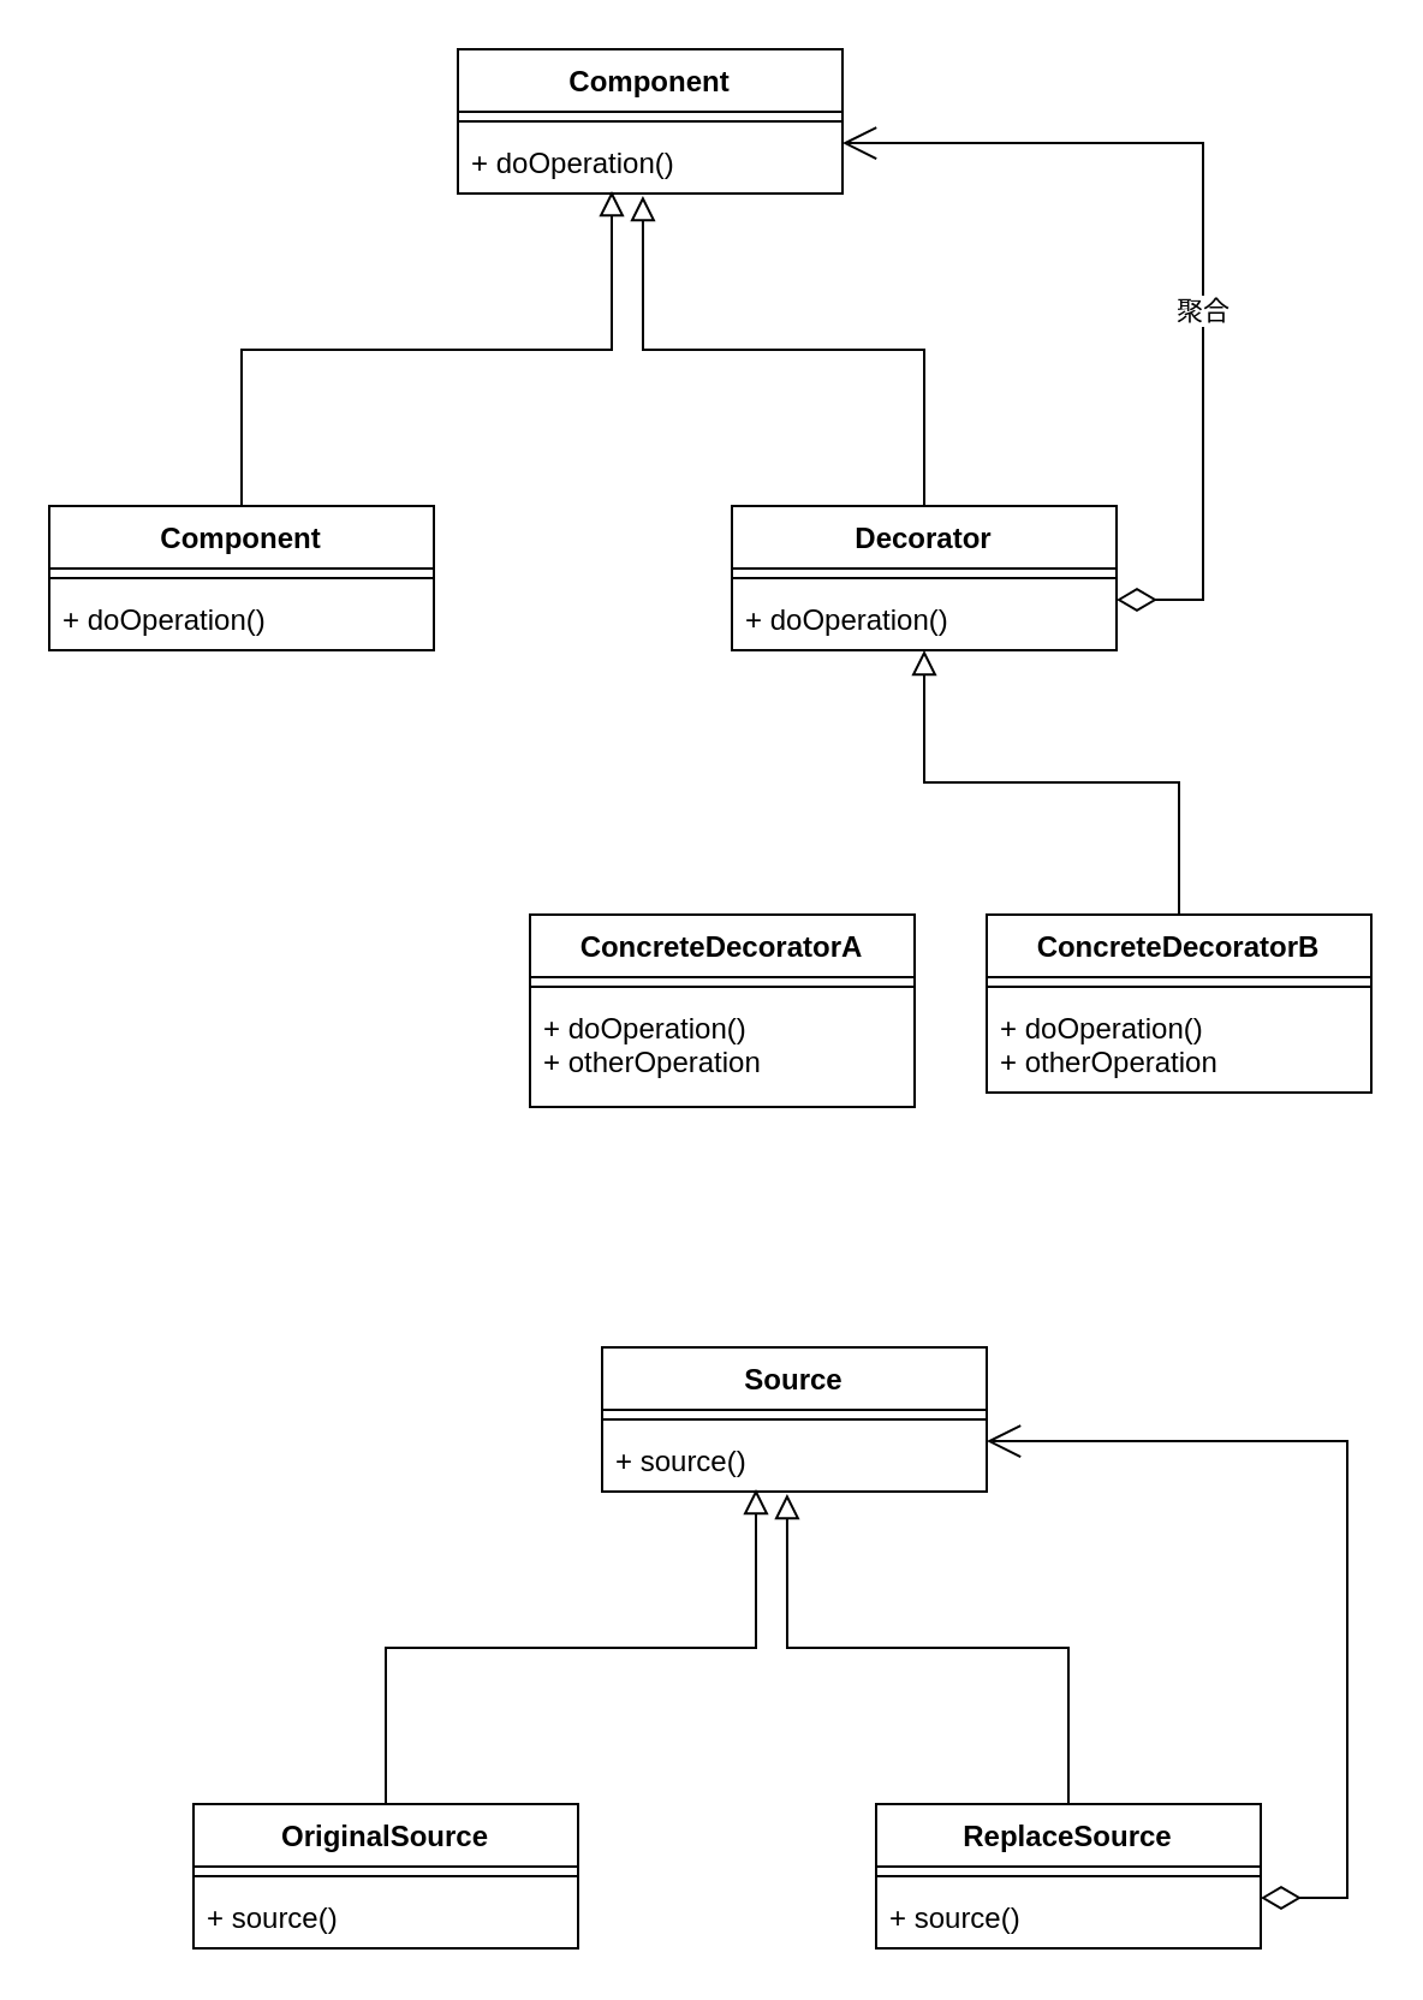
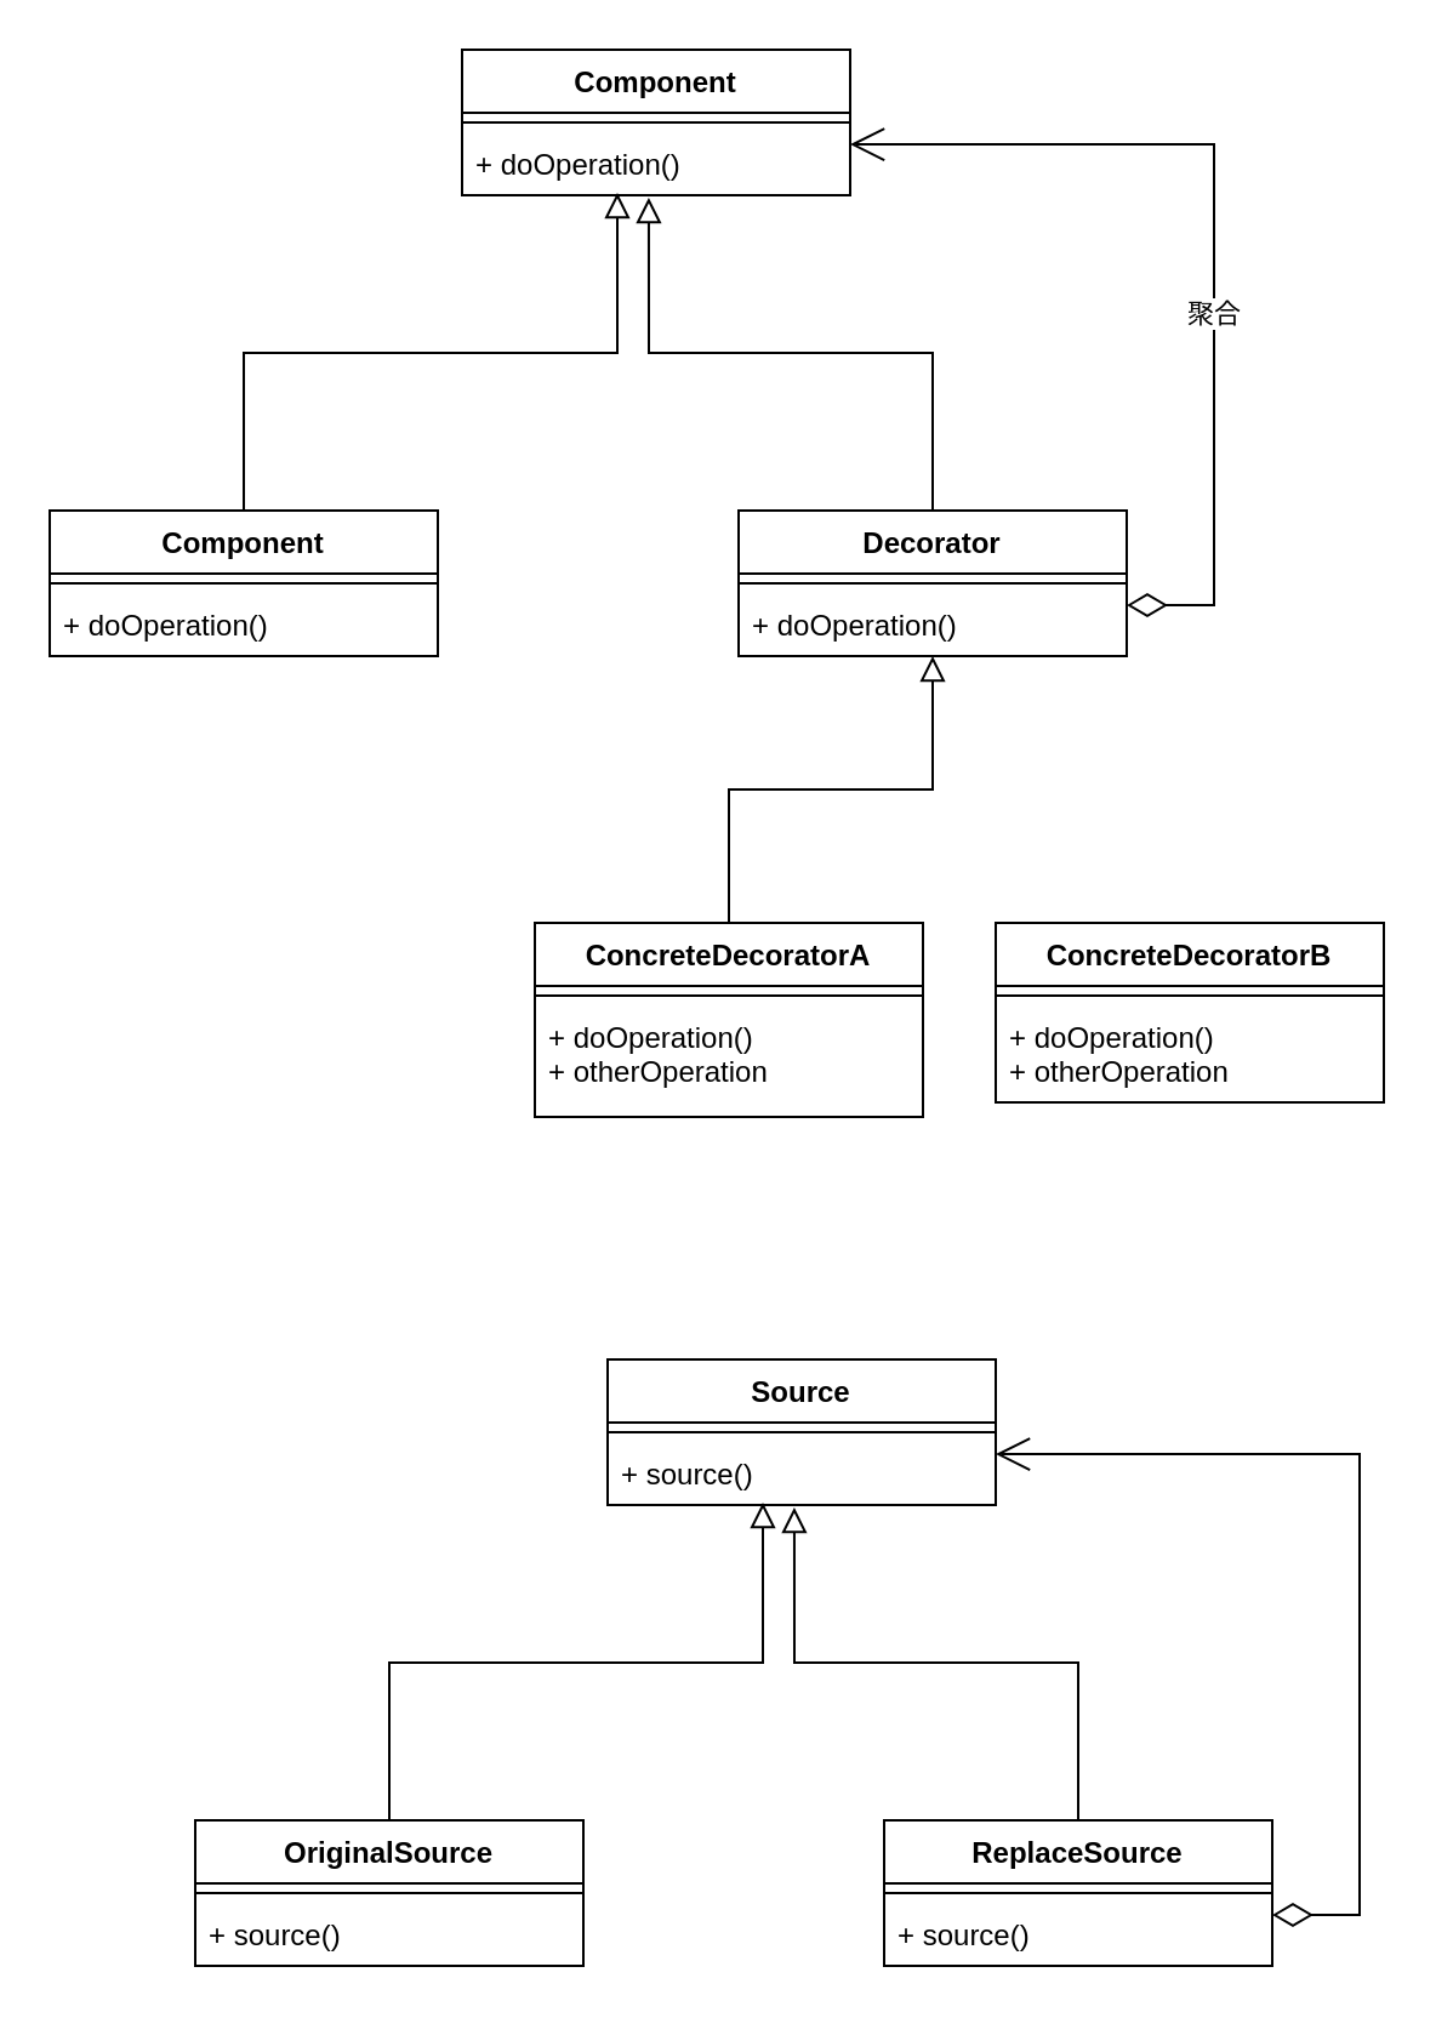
  <mxCell id="0" />
  <mxCell id="1" parent="0" />
  <mxCell id="2" value="Component" style="swimlane;fontStyle=1;align=center;verticalAlign=top;childLayout=stackLayout;horizontal=1;startSize=26;horizontalStack=0;resizeParent=1;resizeParentMax=0;resizeLast=0;collapsible=1;marginBottom=0;" vertex="1" parent="1"><mxGeometry x="190" y="20" width="160" height="60" as="geometry" /></mxCell>
  <mxCell id="3" value="" style="line;strokeWidth=1;fillColor=none;align=left;verticalAlign=middle;spacingTop=-1;spacingLeft=3;spacingRight=3;rotatable=0;labelPosition=right;points=[];portConstraint=eastwest;strokeColor=inherit;" vertex="1" parent="2"><mxGeometry y="26" width="160" height="8" as="geometry" /></mxCell>
  <mxCell id="4" value="+ doOperation()" style="text;strokeColor=none;fillColor=none;align=left;verticalAlign=top;spacingLeft=4;spacingRight=4;overflow=hidden;rotatable=0;points=[[0,0.5],[1,0.5]];portConstraint=eastwest;" vertex="1" parent="2"><mxGeometry y="34" width="160" height="26" as="geometry" /></mxCell>
  <mxCell id="5" value="Component" style="swimlane;fontStyle=1;align=center;verticalAlign=top;childLayout=stackLayout;horizontal=1;startSize=26;horizontalStack=0;resizeParent=1;resizeParentMax=0;resizeLast=0;collapsible=1;marginBottom=0;" vertex="1" parent="1"><mxGeometry x="20" y="210" width="160" height="60" as="geometry" /></mxCell>
  <mxCell id="6" value="" style="line;strokeWidth=1;fillColor=none;align=left;verticalAlign=middle;spacingTop=-1;spacingLeft=3;spacingRight=3;rotatable=0;labelPosition=right;points=[];portConstraint=eastwest;strokeColor=inherit;" vertex="1" parent="5"><mxGeometry y="26" width="160" height="8" as="geometry" /></mxCell>
  <mxCell id="7" value="+ doOperation()" style="text;strokeColor=none;fillColor=none;align=left;verticalAlign=top;spacingLeft=4;spacingRight=4;overflow=hidden;rotatable=0;points=[[0,0.5],[1,0.5]];portConstraint=eastwest;" vertex="1" parent="5"><mxGeometry y="34" width="160" height="26" as="geometry" /></mxCell>
  <mxCell id="8" value="Decorator" style="swimlane;fontStyle=1;align=center;verticalAlign=top;childLayout=stackLayout;horizontal=1;startSize=26;horizontalStack=0;resizeParent=1;resizeParentMax=0;resizeLast=0;collapsible=1;marginBottom=0;" vertex="1" parent="1"><mxGeometry x="304" y="210" width="160" height="60" as="geometry" /></mxCell>
  <mxCell id="9" value="" style="line;strokeWidth=1;fillColor=none;align=left;verticalAlign=middle;spacingTop=-1;spacingLeft=3;spacingRight=3;rotatable=0;labelPosition=right;points=[];portConstraint=eastwest;strokeColor=inherit;" vertex="1" parent="8"><mxGeometry y="26" width="160" height="8" as="geometry" /></mxCell>
  <mxCell id="10" value="+ doOperation()" style="text;strokeColor=none;fillColor=none;align=left;verticalAlign=top;spacingLeft=4;spacingRight=4;overflow=hidden;rotatable=0;points=[[0,0.5],[1,0.5]];portConstraint=eastwest;" vertex="1" parent="8"><mxGeometry y="34" width="160" height="26" as="geometry" /></mxCell>
  <mxCell id="11" value="" style="endArrow=block;html=1;rounded=0;align=center;verticalAlign=bottom;endFill=0;labelBackgroundColor=none;endSize=8;entryX=0.4;entryY=0.962;entryDx=0;entryDy=0;entryPerimeter=0;exitX=0.5;exitY=0;exitDx=0;exitDy=0;edgeStyle=orthogonalEdgeStyle;" edge="1" parent="1" source="5" target="4"><mxGeometry relative="1" as="geometry"><mxPoint x="210" y="300" as="sourcePoint" /><mxPoint x="240" y="110" as="targetPoint" /></mxGeometry></mxCell>
  <mxCell id="12" value="" style="resizable=0;html=1;align=center;verticalAlign=top;labelBackgroundColor=none;" connectable="0" vertex="1" parent="11"><mxGeometry relative="1" as="geometry" /></mxCell>
  <mxCell id="13" value="" style="endArrow=block;html=1;rounded=0;align=center;verticalAlign=bottom;endFill=0;labelBackgroundColor=none;endSize=8;exitX=0.5;exitY=0;exitDx=0;exitDy=0;entryX=0.481;entryY=1.038;entryDx=0;entryDy=0;entryPerimeter=0;edgeStyle=orthogonalEdgeStyle;" edge="1" parent="1" source="8" target="4"><mxGeometry relative="1" as="geometry"><mxPoint x="120" y="220" as="sourcePoint" /><mxPoint x="250" y="110" as="targetPoint" /></mxGeometry></mxCell>
  <mxCell id="14" value="" style="resizable=0;html=1;align=center;verticalAlign=top;labelBackgroundColor=none;" connectable="0" vertex="1" parent="13"><mxGeometry relative="1" as="geometry" /></mxCell>
  <mxCell id="15" value="ConcreteDecoratorA" style="swimlane;fontStyle=1;align=center;verticalAlign=top;childLayout=stackLayout;horizontal=1;startSize=26;horizontalStack=0;resizeParent=1;resizeParentMax=0;resizeLast=0;collapsible=1;marginBottom=0;" vertex="1" parent="1"><mxGeometry x="220" y="380" width="160" height="80" as="geometry" /></mxCell>
  <mxCell id="16" value="" style="line;strokeWidth=1;fillColor=none;align=left;verticalAlign=middle;spacingTop=-1;spacingLeft=3;spacingRight=3;rotatable=0;labelPosition=right;points=[];portConstraint=eastwest;strokeColor=inherit;" vertex="1" parent="15"><mxGeometry y="26" width="160" height="8" as="geometry" /></mxCell>
  <mxCell id="17" value="+ doOperation()&#10;+ otherOperation" style="text;strokeColor=none;fillColor=none;align=left;verticalAlign=top;spacingLeft=4;spacingRight=4;overflow=hidden;rotatable=0;points=[[0,0.5],[1,0.5]];portConstraint=eastwest;" vertex="1" parent="15"><mxGeometry y="34" width="160" height="46" as="geometry" /></mxCell>
  <mxCell id="18" value="ConcreteDecoratorB" style="swimlane;fontStyle=1;align=center;verticalAlign=top;childLayout=stackLayout;horizontal=1;startSize=26;horizontalStack=0;resizeParent=1;resizeParentMax=0;resizeLast=0;collapsible=1;marginBottom=0;" vertex="1" parent="1"><mxGeometry x="410" y="380" width="160" height="74" as="geometry" /></mxCell>
  <mxCell id="19" value="" style="line;strokeWidth=1;fillColor=none;align=left;verticalAlign=middle;spacingTop=-1;spacingLeft=3;spacingRight=3;rotatable=0;labelPosition=right;points=[];portConstraint=eastwest;strokeColor=inherit;" vertex="1" parent="18"><mxGeometry y="26" width="160" height="8" as="geometry" /></mxCell>
  <mxCell id="20" value="+ doOperation()&#10;+ otherOperation" style="text;strokeColor=none;fillColor=none;align=left;verticalAlign=top;spacingLeft=4;spacingRight=4;overflow=hidden;rotatable=0;points=[[0,0.5],[1,0.5]];portConstraint=eastwest;" vertex="1" parent="18"><mxGeometry y="34" width="160" height="40" as="geometry" /></mxCell>
- <mxCell id="23" value="" style="endArrow=block;html=1;rounded=0;align=center;verticalAlign=bottom;endFill=0;labelBackgroundColor=none;endSize=8;edgeStyle=orthogonalEdgeStyle;" edge="1" parent="1" source="18" target="8"><mxGeometry relative="1" as="geometry"><mxPoint x="94.08" y="401.032" as="sourcePoint" /><mxPoint x="125.237" y="316" as="targetPoint" /></mxGeometry></mxCell>
- <mxCell id="24" value="" style="resizable=0;html=1;align=center;verticalAlign=top;labelBackgroundColor=none;" connectable="0" vertex="1" parent="23"><mxGeometry relative="1" as="geometry" /></mxCell>
+ <mxCell id="21" value="" style="endArrow=block;html=1;rounded=0;align=center;verticalAlign=bottom;endFill=0;labelBackgroundColor=none;endSize=8;edgeStyle=orthogonalEdgeStyle;" edge="1" parent="1" source="15" target="8"><mxGeometry relative="1" as="geometry"><mxPoint x="84.08" y="391.032" as="sourcePoint" /><mxPoint x="115.237" y="306" as="targetPoint" /></mxGeometry></mxCell>
+ <mxCell id="22" value="" style="resizable=0;html=1;align=center;verticalAlign=top;labelBackgroundColor=none;" connectable="0" vertex="1" parent="21"><mxGeometry relative="1" as="geometry" /></mxCell>
  <mxCell id="25" value="" style="endArrow=open;html=1;endSize=12;startArrow=diamondThin;startSize=14;startFill=0;edgeStyle=orthogonalEdgeStyle;rounded=0;exitX=1;exitY=0.5;exitDx=0;exitDy=0;" edge="1" parent="1"><mxGeometry relative="1" as="geometry"><mxPoint x="464" y="249" as="sourcePoint" /><mxPoint x="350" y="59.043" as="targetPoint" /><Array as="points"><mxPoint x="500" y="249" /><mxPoint x="500" y="59" /></Array></mxGeometry></mxCell>
  <mxCell id="26" value="聚合" style="edgeLabel;html=1;align=center;verticalAlign=middle;resizable=0;points=[];" vertex="1" connectable="0" parent="25"><mxGeometry x="-0.163" y="1" relative="1" as="geometry"><mxPoint as="offset" /></mxGeometry></mxCell>
  <mxCell id="27" value="Source" style="swimlane;fontStyle=1;align=center;verticalAlign=top;childLayout=stackLayout;horizontal=1;startSize=26;horizontalStack=0;resizeParent=1;resizeParentMax=0;resizeLast=0;collapsible=1;marginBottom=0;" vertex="1" parent="1"><mxGeometry x="250" y="560" width="160" height="60" as="geometry" /></mxCell>
  <mxCell id="28" value="" style="line;strokeWidth=1;fillColor=none;align=left;verticalAlign=middle;spacingTop=-1;spacingLeft=3;spacingRight=3;rotatable=0;labelPosition=right;points=[];portConstraint=eastwest;strokeColor=inherit;" vertex="1" parent="27"><mxGeometry y="26" width="160" height="8" as="geometry" /></mxCell>
  <mxCell id="29" value="+ source()" style="text;strokeColor=none;fillColor=none;align=left;verticalAlign=top;spacingLeft=4;spacingRight=4;overflow=hidden;rotatable=0;points=[[0,0.5],[1,0.5]];portConstraint=eastwest;" vertex="1" parent="27"><mxGeometry y="34" width="160" height="26" as="geometry" /></mxCell>
  <mxCell id="30" value="OriginalSource" style="swimlane;fontStyle=1;align=center;verticalAlign=top;childLayout=stackLayout;horizontal=1;startSize=26;horizontalStack=0;resizeParent=1;resizeParentMax=0;resizeLast=0;collapsible=1;marginBottom=0;" vertex="1" parent="1"><mxGeometry x="80" y="750" width="160" height="60" as="geometry" /></mxCell>
  <mxCell id="31" value="" style="line;strokeWidth=1;fillColor=none;align=left;verticalAlign=middle;spacingTop=-1;spacingLeft=3;spacingRight=3;rotatable=0;labelPosition=right;points=[];portConstraint=eastwest;strokeColor=inherit;" vertex="1" parent="30"><mxGeometry y="26" width="160" height="8" as="geometry" /></mxCell>
  <mxCell id="32" value="+ source()" style="text;strokeColor=none;fillColor=none;align=left;verticalAlign=top;spacingLeft=4;spacingRight=4;overflow=hidden;rotatable=0;points=[[0,0.5],[1,0.5]];portConstraint=eastwest;" vertex="1" parent="30"><mxGeometry y="34" width="160" height="26" as="geometry" /></mxCell>
  <mxCell id="33" value="ReplaceSource" style="swimlane;fontStyle=1;align=center;verticalAlign=top;childLayout=stackLayout;horizontal=1;startSize=26;horizontalStack=0;resizeParent=1;resizeParentMax=0;resizeLast=0;collapsible=1;marginBottom=0;" vertex="1" parent="1"><mxGeometry x="364" y="750" width="160" height="60" as="geometry" /></mxCell>
  <mxCell id="34" value="" style="line;strokeWidth=1;fillColor=none;align=left;verticalAlign=middle;spacingTop=-1;spacingLeft=3;spacingRight=3;rotatable=0;labelPosition=right;points=[];portConstraint=eastwest;strokeColor=inherit;" vertex="1" parent="33"><mxGeometry y="26" width="160" height="8" as="geometry" /></mxCell>
  <mxCell id="35" value="+ source()" style="text;strokeColor=none;fillColor=none;align=left;verticalAlign=top;spacingLeft=4;spacingRight=4;overflow=hidden;rotatable=0;points=[[0,0.5],[1,0.5]];portConstraint=eastwest;" vertex="1" parent="33"><mxGeometry y="34" width="160" height="26" as="geometry" /></mxCell>
  <mxCell id="36" value="" style="endArrow=block;html=1;rounded=0;align=center;verticalAlign=bottom;endFill=0;labelBackgroundColor=none;endSize=8;entryX=0.4;entryY=0.962;entryDx=0;entryDy=0;entryPerimeter=0;exitX=0.5;exitY=0;exitDx=0;exitDy=0;edgeStyle=orthogonalEdgeStyle;" edge="1" parent="1" source="30" target="29"><mxGeometry relative="1" as="geometry"><mxPoint x="270" y="840" as="sourcePoint" /><mxPoint x="300" y="650" as="targetPoint" /></mxGeometry></mxCell>
  <mxCell id="37" value="" style="resizable=0;html=1;align=center;verticalAlign=top;labelBackgroundColor=none;" connectable="0" vertex="1" parent="36"><mxGeometry relative="1" as="geometry" /></mxCell>
  <mxCell id="38" value="" style="endArrow=block;html=1;rounded=0;align=center;verticalAlign=bottom;endFill=0;labelBackgroundColor=none;endSize=8;exitX=0.5;exitY=0;exitDx=0;exitDy=0;entryX=0.481;entryY=1.038;entryDx=0;entryDy=0;entryPerimeter=0;edgeStyle=orthogonalEdgeStyle;" edge="1" parent="1" source="33" target="29"><mxGeometry relative="1" as="geometry"><mxPoint x="180" y="760" as="sourcePoint" /><mxPoint x="310" y="650" as="targetPoint" /></mxGeometry></mxCell>
  <mxCell id="39" value="" style="resizable=0;html=1;align=center;verticalAlign=top;labelBackgroundColor=none;" connectable="0" vertex="1" parent="38"><mxGeometry relative="1" as="geometry" /></mxCell>
  <mxCell id="40" value="" style="endArrow=open;html=1;endSize=12;startArrow=diamondThin;startSize=14;startFill=0;edgeStyle=orthogonalEdgeStyle;rounded=0;exitX=1;exitY=0.5;exitDx=0;exitDy=0;" edge="1" parent="1"><mxGeometry relative="1" as="geometry"><mxPoint x="524" y="789" as="sourcePoint" /><mxPoint x="410" y="599.043" as="targetPoint" /><Array as="points"><mxPoint x="560" y="789" /><mxPoint x="560" y="599" /></Array></mxGeometry></mxCell>
